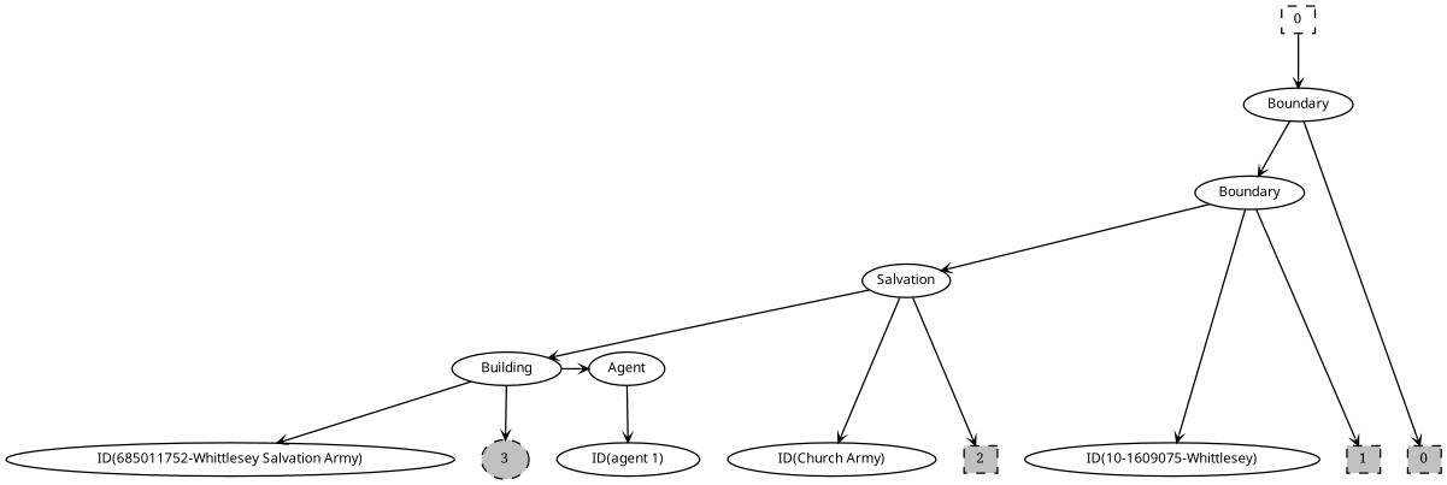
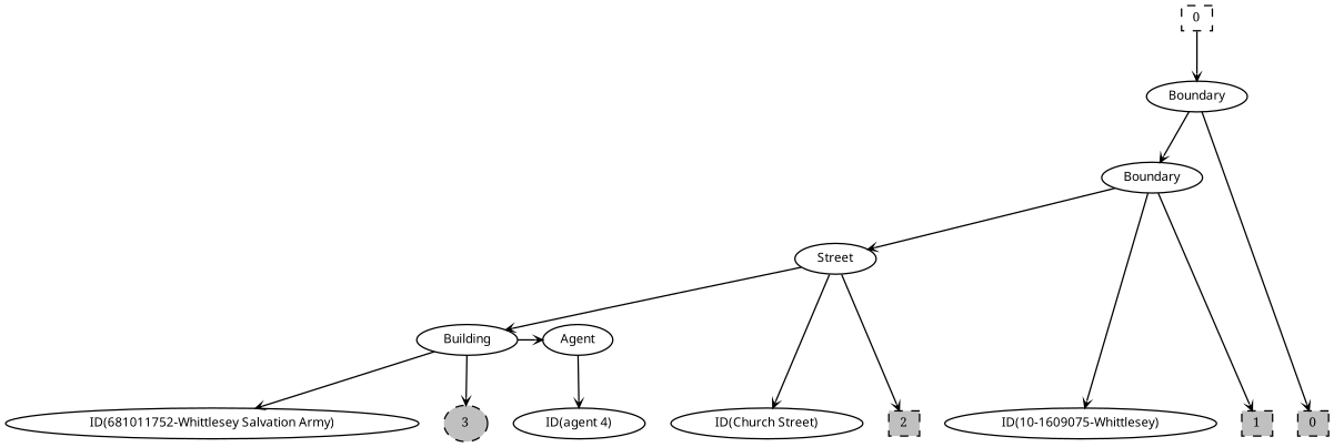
  digraph {
    newrank=true
    node [fontname="sans-serif" fontsize=9.0 shape=ellipse fixedsize=true]
    edge [arrowhead=vee arrowsize=0.5]
    n1 [fontname=serif height=.18 label=0 shape=box style=dashed width=.28 fixedsize=""]
    n2 [height=.30 label=Boundary width=1.000000]
    n3 [height=.30 label=Boundary width=1.000000]
-   n4 [height=.30 label=Salvation width=0.800000]
+   n4 [height=.30 label=Street width=0.800000]
    n5 [height=.30 label=Building width=1.000000]
    n6 [height=.30 label=Agent width=0.700000]
    n7 [height=.30 label="ID(10-1609075-Whittlesey)" width=2.700000]
-   n8 [height=.30 label="ID(Church Army)" width=1.900000]
-   n9 [height=.30 label="ID(685011752-Whittlesey Salvation Army)" width=4.100000]
-   n10 [height=.30 label="ID(agent 1)" width=1.300000]
+   n8 [height=.30 label="ID(Church Street)" width=1.900000]
+   n9 [height=.30 label="ID(681011752-Whittlesey Salvation Army)" width=4.100000]
+   n10 [height=.30 label="ID(agent 4)" width=1.300000]
    n11 [fillcolor=gray fontname=serif height=.18 label=0 shape=box style="filled,dashed" width=.28 fixedsize=""]
    n12 [fillcolor=gray fontname=serif height=.18 label=1 shape=box style="filled,dashed" width=.28 fixedsize=""]
    n13 [fillcolor=gray fontname=serif height=.18 label=2 shape=box style="filled,dashed" width=.28 fixedsize=""]
    n14 [fillcolor=gray fontname=serif height=.18 label=3 style="filled,dashed" width=.28 fixedsize=""]
    subgraph sub_1 {
      rank=source
      n1
    }
    subgraph sub_2 {
      rank=same
      n2
    }
    subgraph sub_3 {
      rank=same
      n3
    }
    subgraph sub_4 {
      rank=same
      n4
    }
    subgraph sub_5 {
      rank=same
      n5
      n6
    }
    subgraph sub_6 {
      rank=same
      n7
      n8
      n9
      n10
    }
    subgraph sub_7 {
      rank=sink
      n11
      n12
      n13
      n14
    }
    n1 -> n2
    n2 -> n3
    n2 -> n11
    n3 -> n4
    n3 -> n7
    n3 -> n12
    n4 -> n5
    n4 -> n8
    n4 -> n13
    n5 -> n6
    n5 -> n9
    n5 -> n14
    n6 -> n10
  }
